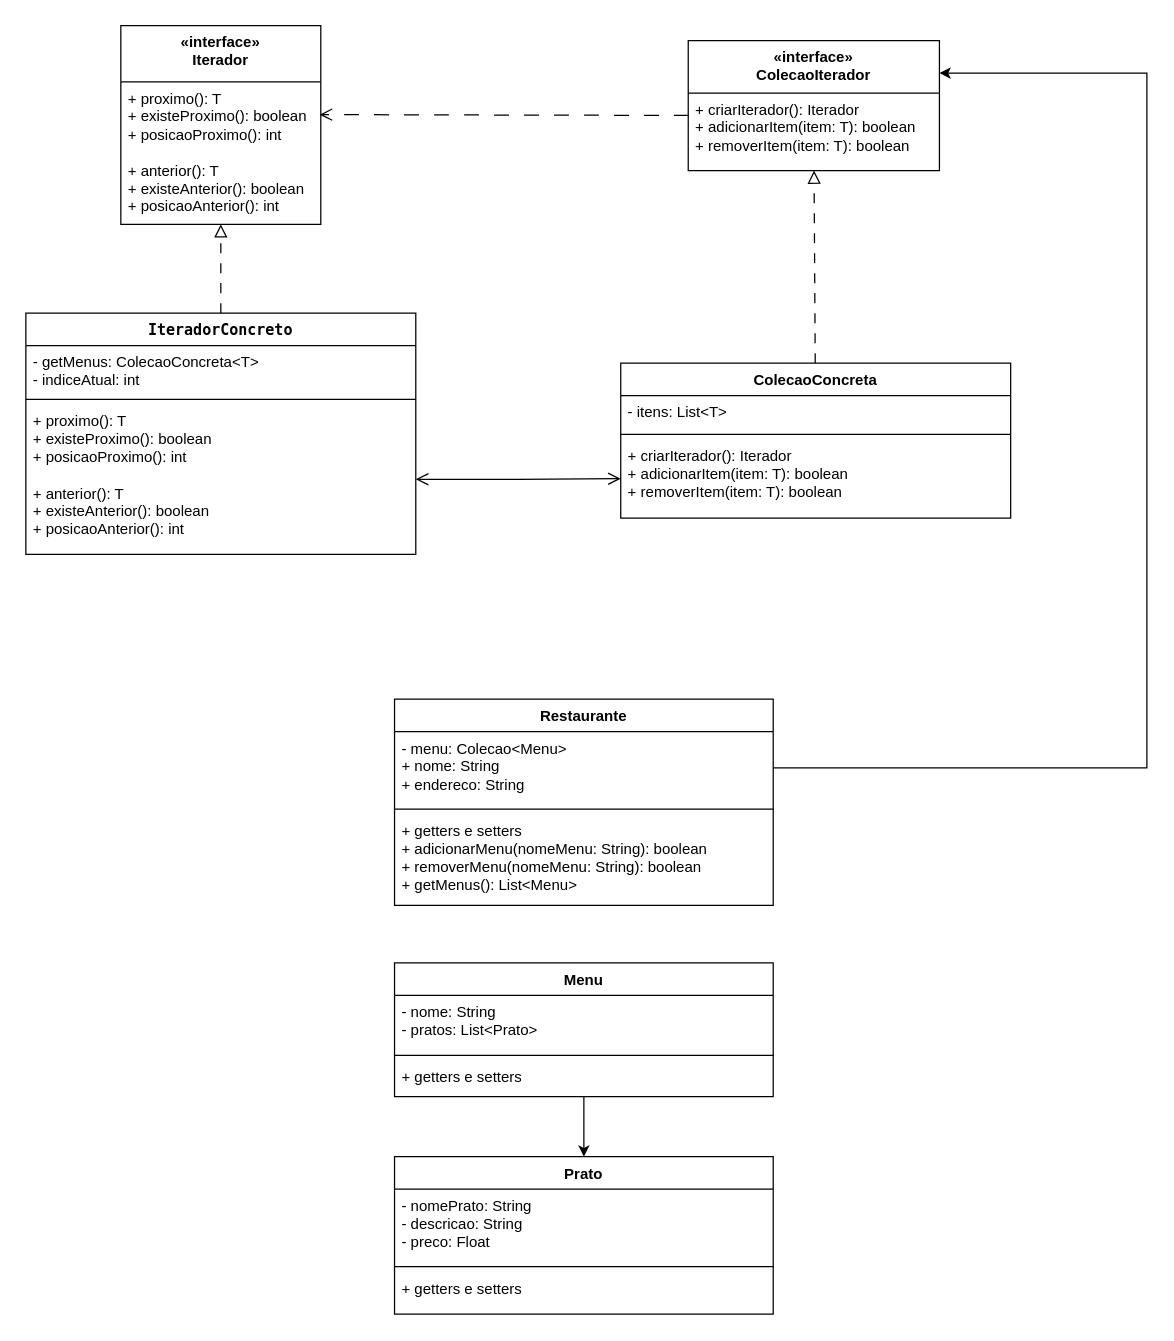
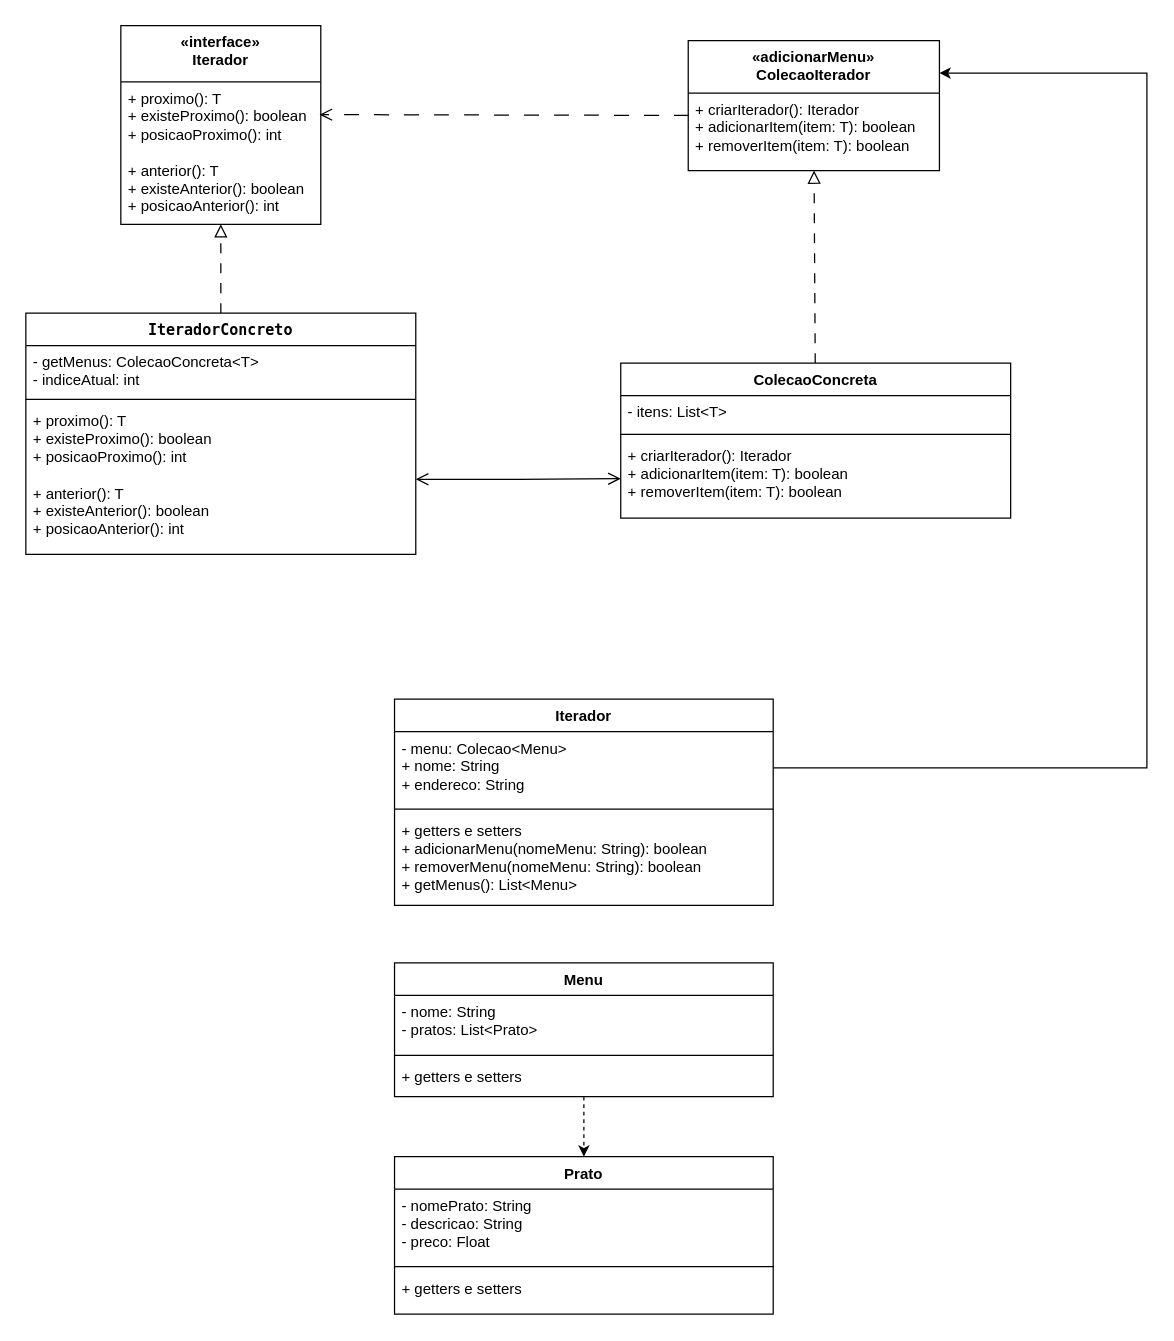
  <mxCell id="0" />
  <mxCell id="1" parent="0" />
  <mxCell id="2" value="&lt;div&gt;«interface»&lt;/div&gt;&lt;div&gt;Iterador&lt;br&gt;&lt;/div&gt;" style="swimlane;fontStyle=1;align=center;verticalAlign=top;childLayout=stackLayout;horizontal=1;startSize=45;horizontalStack=0;resizeParent=1;resizeParentMax=0;resizeLast=0;collapsible=1;marginBottom=0;whiteSpace=wrap;html=1;" vertex="1" parent="1"><mxGeometry x="96" y="20" width="160" height="159" as="geometry" /></mxCell>
  <mxCell id="3" value="&lt;div&gt;+ proximo(): T&lt;br&gt;&lt;/div&gt;&lt;div&gt;+ existeProximo(): boolean&lt;/div&gt;&lt;div&gt;+ posicaoProximo(): int&lt;/div&gt;&lt;div&gt;&lt;br&gt;&lt;/div&gt;&lt;div&gt;+ anterior(): T&lt;br&gt;+ existeAnterior(): boolean&lt;/div&gt;&lt;div&gt;+ posicaoAnterior(): int&lt;br&gt;&lt;/div&gt;" style="text;strokeColor=none;fillColor=none;align=left;verticalAlign=top;spacingLeft=4;spacingRight=4;overflow=hidden;rotatable=0;points=[[0,0.5],[1,0.5]];portConstraint=eastwest;whiteSpace=wrap;html=1;" vertex="1" parent="2"><mxGeometry y="45" width="160" height="114" as="geometry" /></mxCell>
- <mxCell id="4" value="Restaurante" style="swimlane;fontStyle=1;align=center;verticalAlign=top;childLayout=stackLayout;horizontal=1;startSize=26;horizontalStack=0;resizeParent=1;resizeParentMax=0;resizeLast=0;collapsible=1;marginBottom=0;whiteSpace=wrap;html=1;" vertex="1" parent="1"><mxGeometry x="315" y="559" width="303" height="165" as="geometry" /></mxCell>
+ <mxCell id="4" value="Iterador" style="swimlane;fontStyle=1;align=center;verticalAlign=top;childLayout=stackLayout;horizontal=1;startSize=26;horizontalStack=0;resizeParent=1;resizeParentMax=0;resizeLast=0;collapsible=1;marginBottom=0;whiteSpace=wrap;html=1;" vertex="1" parent="1"><mxGeometry x="315" y="559" width="303" height="165" as="geometry" /></mxCell>
  <mxCell id="5" value="&lt;div&gt;- menu:&amp;nbsp;Colecao&amp;lt;Menu&amp;gt;&lt;/div&gt;&lt;div&gt;+ nome: String&lt;br&gt;&lt;/div&gt;&lt;div&gt;+ endereco: String&lt;br&gt;&lt;/div&gt;" style="text;strokeColor=none;fillColor=none;align=left;verticalAlign=top;spacingLeft=4;spacingRight=4;overflow=hidden;rotatable=0;points=[[0,0.5],[1,0.5]];portConstraint=eastwest;whiteSpace=wrap;html=1;" vertex="1" parent="4"><mxGeometry y="26" width="303" height="58" as="geometry" /></mxCell>
  <mxCell id="6" value="" style="line;strokeWidth=1;fillColor=none;align=left;verticalAlign=middle;spacingTop=-1;spacingLeft=3;spacingRight=3;rotatable=0;labelPosition=right;points=[];portConstraint=eastwest;strokeColor=inherit;" vertex="1" parent="4"><mxGeometry y="84" width="303" height="8" as="geometry" /></mxCell>
  <mxCell id="7" value="&lt;div&gt;&lt;code&gt;&lt;/code&gt;&lt;span class=&quot;hljs-operator&quot;&gt;+ getters e setters&lt;br&gt;&lt;/span&gt;&lt;/div&gt;&lt;div&gt;&lt;span class=&quot;hljs-operator&quot;&gt;+&lt;/span&gt; adicionarMenu(nomeMenu: String): boolean&lt;br&gt;&lt;/div&gt;&lt;div&gt;&lt;span class=&quot;hljs-operator&quot;&gt;+&lt;/span&gt; removerMenu(nomeMenu: String): &lt;span class=&quot;hljs-type&quot;&gt;boolean&lt;/span&gt;&lt;/div&gt;&lt;div&gt;&lt;span class=&quot;hljs-operator&quot;&gt;+&lt;/span&gt; getMenus():&amp;nbsp;List&amp;lt;Menu&amp;gt;&lt;/div&gt;&lt;div&gt;&lt;br&gt;&lt;/div&gt;&lt;div&gt;&lt;br&gt;&lt;/div&gt;" style="text;strokeColor=none;fillColor=none;align=left;verticalAlign=top;spacingLeft=4;spacingRight=4;overflow=hidden;rotatable=0;points=[[0,0.5],[1,0.5]];portConstraint=eastwest;whiteSpace=wrap;html=1;" vertex="1" parent="4"><mxGeometry y="92" width="303" height="73" as="geometry" /></mxCell>
- <mxCell id="8" value="&lt;div&gt;&lt;div&gt;«interface»&lt;/div&gt;&lt;/div&gt;&lt;div&gt;ColecaoIterador&lt;/div&gt;" style="swimlane;fontStyle=1;align=center;verticalAlign=top;childLayout=stackLayout;horizontal=1;startSize=42;horizontalStack=0;resizeParent=1;resizeParentMax=0;resizeLast=0;collapsible=1;marginBottom=0;whiteSpace=wrap;html=1;" vertex="1" parent="1"><mxGeometry x="550" y="32" width="201" height="104" as="geometry" /></mxCell>
+ <mxCell id="8" value="&lt;div&gt;&lt;div&gt;«adicionarMenu»&lt;/div&gt;&lt;/div&gt;&lt;div&gt;ColecaoIterador&lt;/div&gt;" style="swimlane;fontStyle=1;align=center;verticalAlign=top;childLayout=stackLayout;horizontal=1;startSize=42;horizontalStack=0;resizeParent=1;resizeParentMax=0;resizeLast=0;collapsible=1;marginBottom=0;whiteSpace=wrap;html=1;" vertex="1" parent="1"><mxGeometry x="550" y="32" width="201" height="104" as="geometry" /></mxCell>
  <mxCell id="9" value="&lt;div&gt;+ criarIterador(): Iterador&lt;/div&gt;&lt;div&gt;+ adicionarItem(item: T): boolean&lt;/div&gt;&lt;div&gt;+ removerItem(item: T): boolean&lt;br&gt;&lt;/div&gt;" style="text;strokeColor=none;fillColor=none;align=left;verticalAlign=top;spacingLeft=4;spacingRight=4;overflow=hidden;rotatable=0;points=[[0,0.5],[1,0.5]];portConstraint=eastwest;whiteSpace=wrap;html=1;" vertex="1" parent="8"><mxGeometry y="42" width="201" height="62" as="geometry" /></mxCell>
  <mxCell id="10" value="" style="endArrow=open;html=1;rounded=0;fontSize=12;startSize=8;endSize=8;curved=1;exitX=0.002;exitY=0.288;exitDx=0;exitDy=0;exitPerimeter=0;entryX=0.994;entryY=0.23;entryDx=0;entryDy=0;entryPerimeter=0;dashed=1;dashPattern=12 12;endFill=0;" edge="1" source="9" target="3" parent="1"><mxGeometry width="50" height="50" relative="1" as="geometry"><mxPoint x="434" y="356" as="sourcePoint" /><mxPoint x="484" y="306" as="targetPoint" /></mxGeometry></mxCell>
  <mxCell id="11" value="" style="edgeStyle=none;curved=1;rounded=0;orthogonalLoop=1;jettySize=auto;html=1;fontSize=12;startSize=8;endSize=8;startArrow=none;startFill=0;dashed=1;dashPattern=8 8;endArrow=block;endFill=0;" edge="1" source="12" target="3" parent="1"><mxGeometry relative="1" as="geometry" /></mxCell>
  <mxCell id="12" value="&lt;div&gt;&lt;code&gt;IteradorConcreto&lt;/code&gt;&lt;/div&gt;&lt;div&gt;&lt;code&gt;&lt;/code&gt;&lt;/div&gt;" style="swimlane;fontStyle=1;align=center;verticalAlign=top;childLayout=stackLayout;horizontal=1;startSize=26;horizontalStack=0;resizeParent=1;resizeParentMax=0;resizeLast=0;collapsible=1;marginBottom=0;whiteSpace=wrap;html=1;" vertex="1" parent="1"><mxGeometry x="20" y="250" width="312" height="193" as="geometry" /></mxCell>
  <mxCell id="13" value="&lt;div&gt;- getMenus: ColecaoConcreta&amp;lt;T&amp;gt;&lt;/div&gt;&lt;div&gt;- indiceAtual: int&lt;br&gt;&lt;/div&gt;" style="text;strokeColor=none;fillColor=none;align=left;verticalAlign=top;spacingLeft=4;spacingRight=4;overflow=hidden;rotatable=0;points=[[0,0.5],[1,0.5]];portConstraint=eastwest;whiteSpace=wrap;html=1;" vertex="1" parent="12"><mxGeometry y="26" width="312" height="39" as="geometry" /></mxCell>
  <mxCell id="14" value="" style="line;strokeWidth=1;fillColor=none;align=left;verticalAlign=middle;spacingTop=-1;spacingLeft=3;spacingRight=3;rotatable=0;labelPosition=right;points=[];portConstraint=eastwest;strokeColor=inherit;" vertex="1" parent="12"><mxGeometry y="65" width="312" height="8" as="geometry" /></mxCell>
  <mxCell id="15" value="&lt;div&gt;&lt;code&gt;&lt;/code&gt;&lt;span class=&quot;hljs-operator&quot;&gt;+&lt;/span&gt; proximo(): T&lt;/div&gt;&lt;div&gt;&lt;span class=&quot;hljs-operator&quot;&gt;+&lt;/span&gt; existeProximo(): &lt;span class=&quot;hljs-type&quot;&gt;boolean&lt;/span&gt;&lt;/div&gt;&lt;div&gt;&lt;span class=&quot;hljs-operator&quot;&gt;+&lt;/span&gt; posicaoProximo(): &lt;span class=&quot;hljs-type&quot;&gt;int&lt;/span&gt;&lt;/div&gt;&lt;div&gt;&lt;br&gt;&lt;/div&gt;&lt;div&gt;&lt;span class=&quot;hljs-operator&quot;&gt;+&lt;/span&gt; anterior(): T &lt;/div&gt;&lt;div&gt;&lt;span class=&quot;hljs-operator&quot;&gt;+&lt;/span&gt; existeAnterior(): &lt;span class=&quot;hljs-type&quot;&gt;boolean&lt;/span&gt;&lt;/div&gt;&lt;div&gt;&lt;span class=&quot;hljs-operator&quot;&gt;+&lt;/span&gt; posicaoAnterior(): &lt;span class=&quot;hljs-type&quot;&gt;int&lt;/span&gt;&lt;/div&gt;&lt;div&gt;&lt;br&gt;&lt;/div&gt;" style="text;strokeColor=none;fillColor=none;align=left;verticalAlign=top;spacingLeft=4;spacingRight=4;overflow=hidden;rotatable=0;points=[[0,0.5],[1,0.5]];portConstraint=eastwest;whiteSpace=wrap;html=1;" vertex="1" parent="12"><mxGeometry y="73" width="312" height="120" as="geometry" /></mxCell>
  <mxCell id="16" value="" style="edgeStyle=none;curved=1;rounded=0;orthogonalLoop=1;jettySize=auto;html=1;fontSize=12;startSize=8;endSize=8;endArrow=block;endFill=0;dashed=1;dashPattern=8 8;" edge="1" source="17" target="9" parent="1"><mxGeometry relative="1" as="geometry" /></mxCell>
  <mxCell id="17" value="ColecaoConcreta" style="swimlane;fontStyle=1;align=center;verticalAlign=top;childLayout=stackLayout;horizontal=1;startSize=26;horizontalStack=0;resizeParent=1;resizeParentMax=0;resizeLast=0;collapsible=1;marginBottom=0;whiteSpace=wrap;html=1;" vertex="1" parent="1"><mxGeometry x="496" y="290" width="312" height="124" as="geometry" /></mxCell>
  <mxCell id="18" value="&lt;div&gt;- itens: List&amp;lt;T&amp;gt;&lt;/div&gt;" style="text;strokeColor=none;fillColor=none;align=left;verticalAlign=top;spacingLeft=4;spacingRight=4;overflow=hidden;rotatable=0;points=[[0,0.5],[1,0.5]];portConstraint=eastwest;whiteSpace=wrap;html=1;" vertex="1" parent="17"><mxGeometry y="26" width="312" height="27" as="geometry" /></mxCell>
  <mxCell id="19" value="" style="line;strokeWidth=1;fillColor=none;align=left;verticalAlign=middle;spacingTop=-1;spacingLeft=3;spacingRight=3;rotatable=0;labelPosition=right;points=[];portConstraint=eastwest;strokeColor=inherit;" vertex="1" parent="17"><mxGeometry y="53" width="312" height="8" as="geometry" /></mxCell>
  <mxCell id="20" value="&lt;div&gt;+ criarIterador(): Iterador&lt;/div&gt;&lt;div&gt;+ adicionarItem(item: T): boolean&lt;/div&gt;&lt;div&gt;+ removerItem(item: T): boolean&lt;br&gt;&lt;/div&gt;" style="text;strokeColor=none;fillColor=none;align=left;verticalAlign=top;spacingLeft=4;spacingRight=4;overflow=hidden;rotatable=0;points=[[0,0.5],[1,0.5]];portConstraint=eastwest;whiteSpace=wrap;html=1;" vertex="1" parent="17"><mxGeometry y="61" width="312" height="63" as="geometry" /></mxCell>
  <mxCell id="21" style="edgeStyle=orthogonalEdgeStyle;rounded=0;orthogonalLoop=1;jettySize=auto;html=1;entryX=0;entryY=0.5;entryDx=0;entryDy=0;fontSize=12;startSize=8;endSize=8;startArrow=open;startFill=0;endArrow=open;endFill=0;" edge="1" source="15" target="20" parent="1"><mxGeometry relative="1" as="geometry" /></mxCell>
  <mxCell id="22" value="Prato" style="swimlane;fontStyle=1;align=center;verticalAlign=top;childLayout=stackLayout;horizontal=1;startSize=26;horizontalStack=0;resizeParent=1;resizeParentMax=0;resizeLast=0;collapsible=1;marginBottom=0;whiteSpace=wrap;html=1;" vertex="1" parent="1"><mxGeometry x="315" y="925" width="303" height="126" as="geometry" /></mxCell>
  <mxCell id="23" value="&lt;div&gt;- nomePrato: String&lt;br&gt;&lt;/div&gt;&lt;div&gt;- descricao: String&lt;/div&gt;&lt;div&gt;- preco: Float&lt;br&gt;&lt;/div&gt;" style="text;strokeColor=none;fillColor=none;align=left;verticalAlign=top;spacingLeft=4;spacingRight=4;overflow=hidden;rotatable=0;points=[[0,0.5],[1,0.5]];portConstraint=eastwest;whiteSpace=wrap;html=1;" vertex="1" parent="22"><mxGeometry y="26" width="303" height="58" as="geometry" /></mxCell>
  <mxCell id="24" value="" style="line;strokeWidth=1;fillColor=none;align=left;verticalAlign=middle;spacingTop=-1;spacingLeft=3;spacingRight=3;rotatable=0;labelPosition=right;points=[];portConstraint=eastwest;strokeColor=inherit;" vertex="1" parent="22"><mxGeometry y="84" width="303" height="8" as="geometry" /></mxCell>
  <mxCell id="25" value="&lt;div&gt;&lt;code&gt;&lt;/code&gt;&lt;span class=&quot;hljs-operator&quot;&gt;+ getters e setters&lt;br&gt;&lt;/span&gt;&lt;/div&gt;&lt;div&gt;&lt;br&gt;&lt;/div&gt;&lt;div&gt;&lt;br&gt;&lt;/div&gt;" style="text;strokeColor=none;fillColor=none;align=left;verticalAlign=top;spacingLeft=4;spacingRight=4;overflow=hidden;rotatable=0;points=[[0,0.5],[1,0.5]];portConstraint=eastwest;whiteSpace=wrap;html=1;" vertex="1" parent="22"><mxGeometry y="92" width="303" height="34" as="geometry" /></mxCell>
- <mxCell id="26" style="edgeStyle=orthogonalEdgeStyle;rounded=0;orthogonalLoop=1;jettySize=auto;html=1;entryX=0.5;entryY=0;entryDx=0;entryDy=0;" edge="1" source="27" target="22" parent="1"><mxGeometry relative="1" as="geometry" /></mxCell>
+ <mxCell id="26" style="edgeStyle=orthogonalEdgeStyle;rounded=0;orthogonalLoop=1;jettySize=auto;html=1;entryX=0.5;entryY=0;entryDx=0;entryDy=0;dashed=1;" edge="1" source="27" target="22" parent="1"><mxGeometry relative="1" as="geometry" /></mxCell>
  <mxCell id="27" value="Menu" style="swimlane;fontStyle=1;align=center;verticalAlign=top;childLayout=stackLayout;horizontal=1;startSize=26;horizontalStack=0;resizeParent=1;resizeParentMax=0;resizeLast=0;collapsible=1;marginBottom=0;whiteSpace=wrap;html=1;" vertex="1" parent="1"><mxGeometry x="315" y="770" width="303" height="107" as="geometry" /></mxCell>
  <mxCell id="28" value="&lt;div&gt;- nome: String&lt;/div&gt;&lt;div&gt;- pratos: List&amp;lt;Prato&amp;gt;&lt;br&gt;&lt;/div&gt;" style="text;strokeColor=none;fillColor=none;align=left;verticalAlign=top;spacingLeft=4;spacingRight=4;overflow=hidden;rotatable=0;points=[[0,0.5],[1,0.5]];portConstraint=eastwest;whiteSpace=wrap;html=1;" vertex="1" parent="27"><mxGeometry y="26" width="303" height="44" as="geometry" /></mxCell>
  <mxCell id="29" value="" style="line;strokeWidth=1;fillColor=none;align=left;verticalAlign=middle;spacingTop=-1;spacingLeft=3;spacingRight=3;rotatable=0;labelPosition=right;points=[];portConstraint=eastwest;strokeColor=inherit;" vertex="1" parent="27"><mxGeometry y="70" width="303" height="8" as="geometry" /></mxCell>
  <mxCell id="30" value="&lt;div&gt;&lt;code&gt;&lt;/code&gt;&lt;span class=&quot;hljs-operator&quot;&gt;+ getters e setters&lt;br&gt;&lt;/span&gt;&lt;/div&gt;&lt;div&gt;&lt;br&gt;&lt;/div&gt;&lt;div&gt;&lt;br&gt;&lt;/div&gt;" style="text;strokeColor=none;fillColor=none;align=left;verticalAlign=top;spacingLeft=4;spacingRight=4;overflow=hidden;rotatable=0;points=[[0,0.5],[1,0.5]];portConstraint=eastwest;whiteSpace=wrap;html=1;" vertex="1" parent="27"><mxGeometry y="78" width="303" height="29" as="geometry" /></mxCell>
  <mxCell id="31" style="edgeStyle=orthogonalEdgeStyle;rounded=0;orthogonalLoop=1;jettySize=auto;html=1;entryX=1;entryY=0.25;entryDx=0;entryDy=0;" edge="1" source="5" target="8" parent="1"><mxGeometry relative="1" as="geometry"><Array as="points"><mxPoint x="917" y="614" /><mxPoint x="917" y="58" /></Array></mxGeometry></mxCell>
